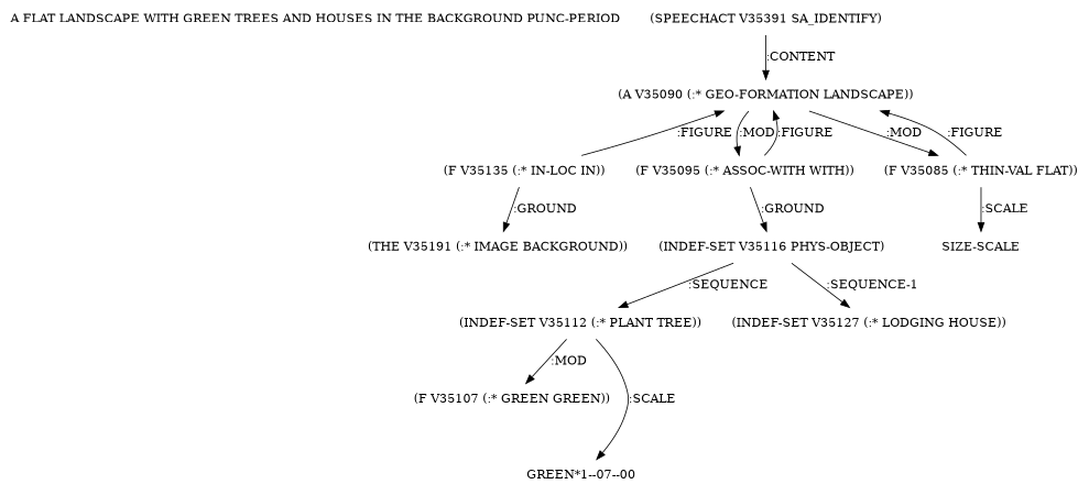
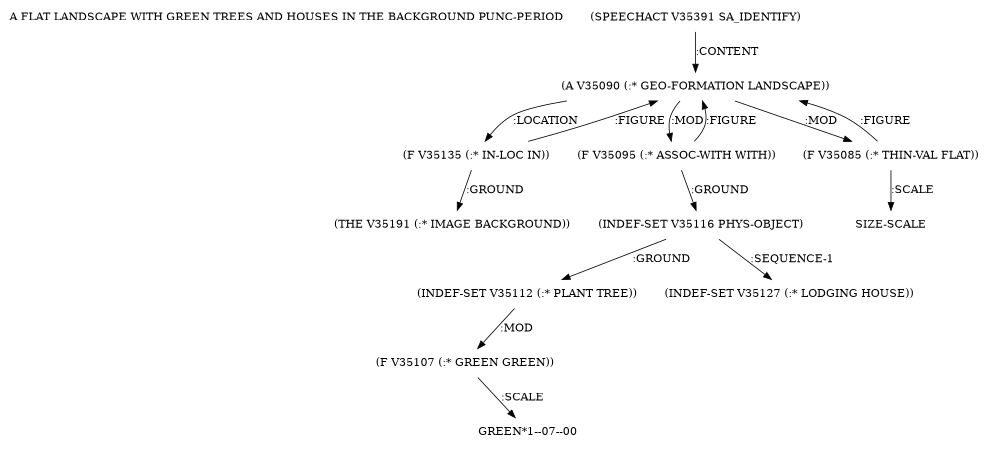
  digraph {
    node [shape=none]
    "A FLAT LANDSCAPE WITH GREEN TREES AND HOUSES IN THE BACKGROUND PUNC-PERIOD"
    n2 [label="(SPEECHACT V35391 SA_IDENTIFY)"]
    n3 [label="(A V35090 (:* GEO-FORMATION LANDSCAPE))"]
    n4 [label="(F V35135 (:* IN-LOC IN))"]
    n5 [label="(F V35095 (:* ASSOC-WITH WITH))"]
    n6 [label="(F V35085 (:* THIN-VAL FLAT))"]
    n7 [label="(THE V35191 (:* IMAGE BACKGROUND))"]
    n8 [label="(INDEF-SET V35116 PHYS-OBJECT)"]
    n9 [label="SIZE-SCALE"]
    n10 [label="(INDEF-SET V35112 (:* PLANT TREE))"]
    n11 [label="(INDEF-SET V35127 (:* LODGING HOUSE))"]
    n12 [label="(F V35107 (:* GREEN GREEN))"]
    n13 [label="GREEN*1--07--00"]
    n2 -> n3 [label=":CONTENT"]
+   n3 -> n4 [label=":LOCATION"]
    n3 -> n5 [label=":MOD"]
    n3 -> n6 [label=":MOD"]
    n4 -> n3 [label=":FIGURE"]
    n4 -> n7 [label=":GROUND"]
    n5 -> n3 [label=":FIGURE"]
    n5 -> n8 [label=":GROUND"]
    n6 -> n3 [label=":FIGURE"]
    n6 -> n9 [label=":SCALE"]
-   n8 -> n10 [label=":SEQUENCE"]
+   n8 -> n10 [label=":GROUND"]
    n8 -> n11 [label=":SEQUENCE-1"]
    n10 -> n12 [label=":MOD"]
-   n10 -> n13 [label=":SCALE"]
+   n12 -> n13 [label=":SCALE"]
  }
